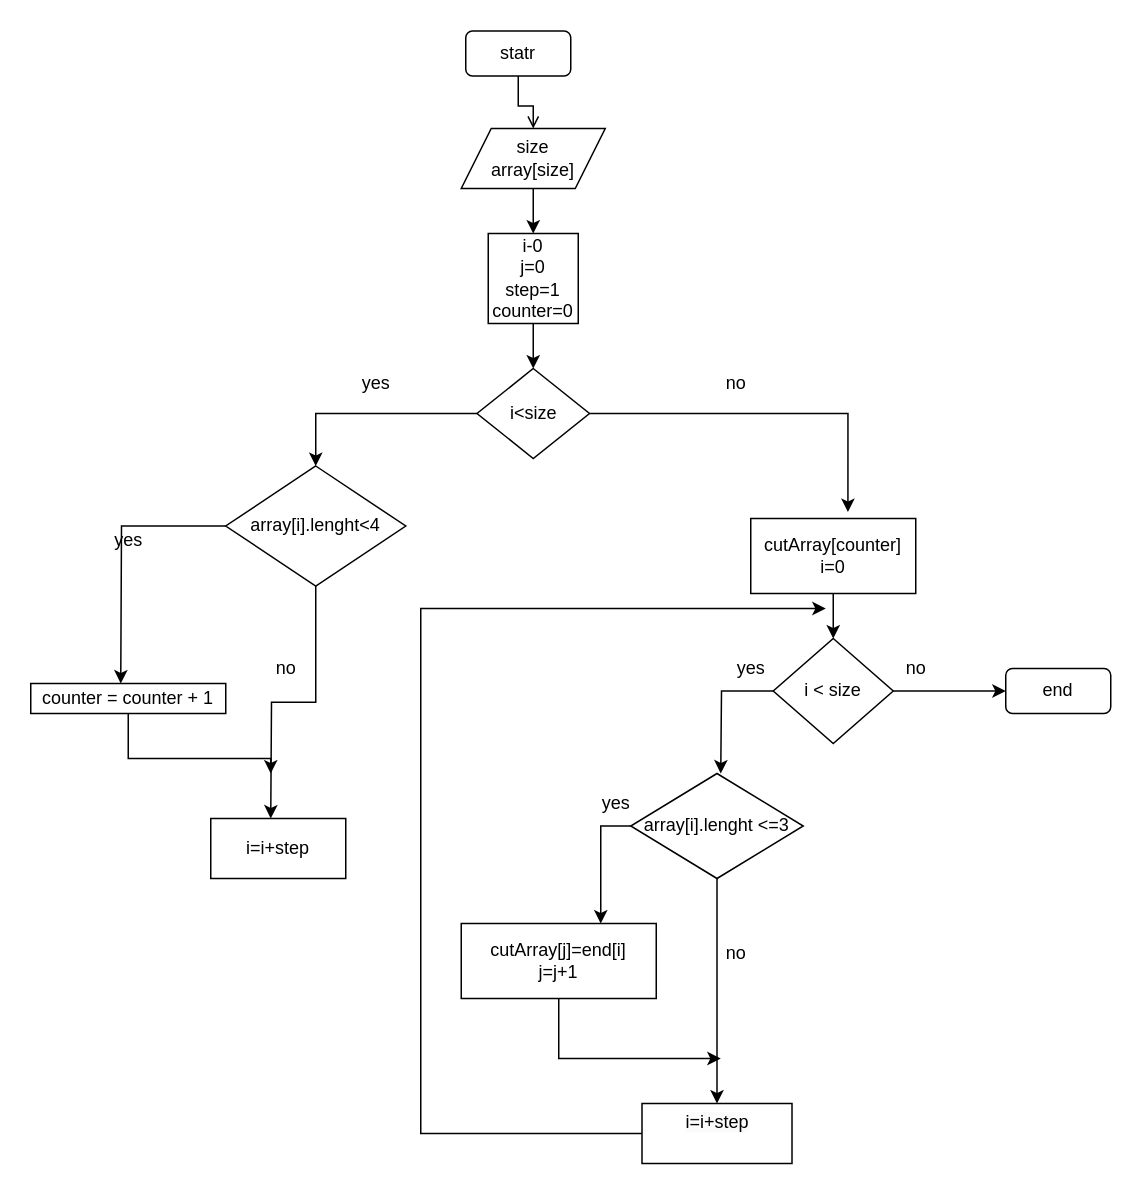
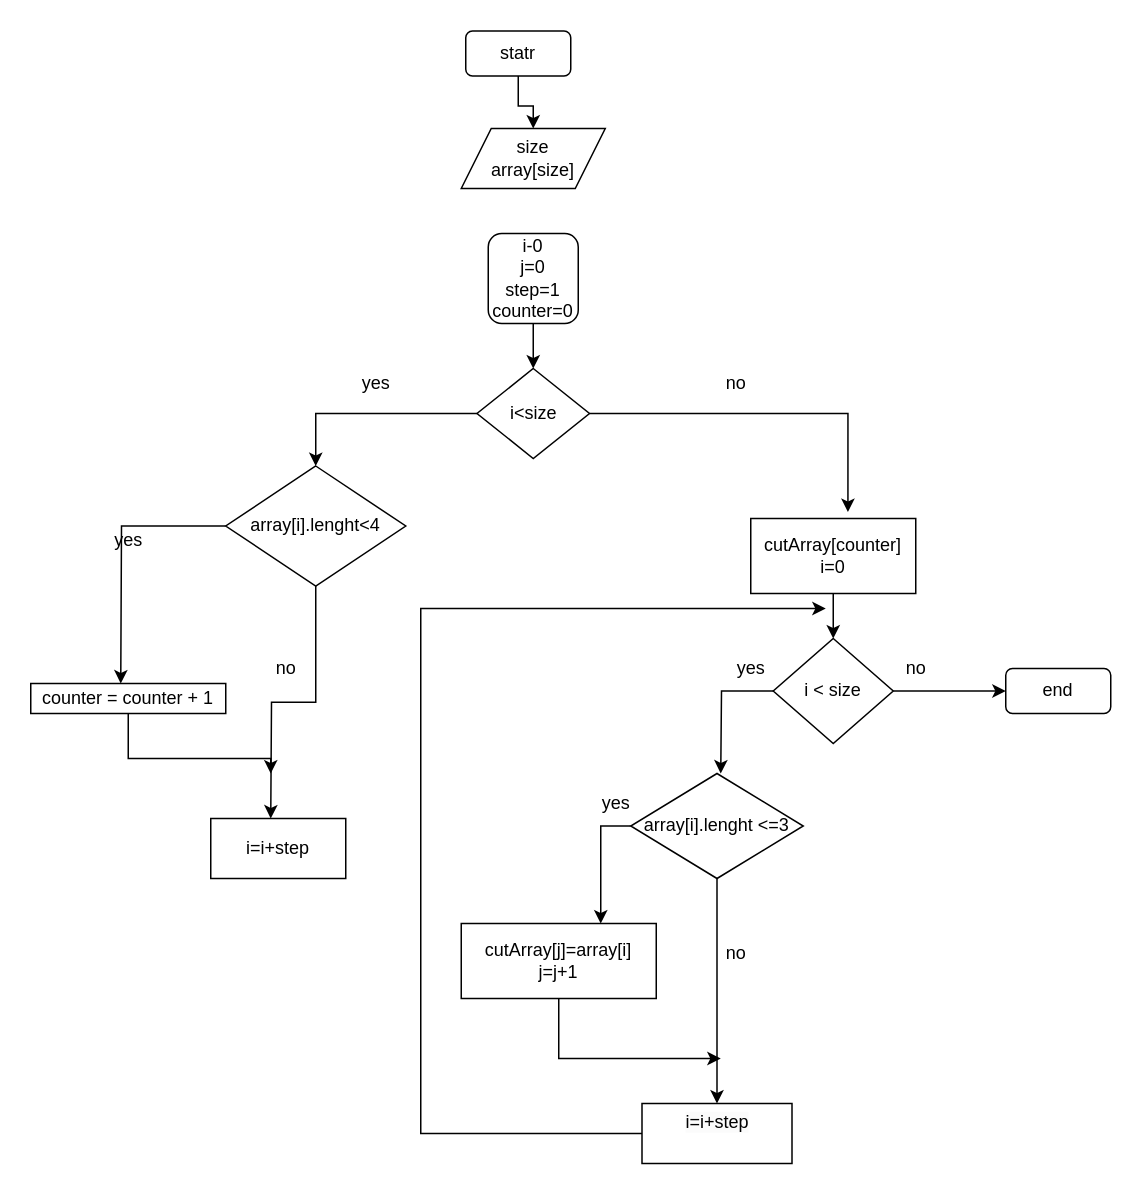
  <mxCell id="0" />
  <mxCell id="1" parent="0" />
- <mxCell id="2" value="" style="edgeStyle=orthogonalEdgeStyle;rounded=0;orthogonalLoop=1;jettySize=auto;html=1;endArrow=open;" edge="1" parent="1" source="3" target="5"><mxGeometry relative="1" as="geometry" /></mxCell>
+ <mxCell id="2" value="" style="edgeStyle=orthogonalEdgeStyle;rounded=0;orthogonalLoop=1;jettySize=auto;html=1;" edge="1" parent="1" source="3" target="5"><mxGeometry relative="1" as="geometry" /></mxCell>
  <mxCell id="3" value="&lt;font style=&quot;vertical-align: inherit;&quot;&gt;&lt;font style=&quot;vertical-align: inherit;&quot;&gt;&lt;font style=&quot;vertical-align: inherit;&quot;&gt;&lt;font style=&quot;vertical-align: inherit;&quot;&gt;&lt;font style=&quot;vertical-align: inherit;&quot;&gt;&lt;font style=&quot;vertical-align: inherit;&quot;&gt;&lt;font style=&quot;vertical-align: inherit;&quot;&gt;&lt;font style=&quot;vertical-align: inherit;&quot;&gt;&lt;font style=&quot;vertical-align: inherit;&quot;&gt;&lt;font style=&quot;vertical-align: inherit;&quot;&gt;statr&lt;/font&gt;&lt;/font&gt;&lt;/font&gt;&lt;/font&gt;&lt;/font&gt;&lt;/font&gt;&lt;/font&gt;&lt;/font&gt;&lt;/font&gt;&lt;/font&gt;" style="rounded=1;whiteSpace=wrap;html=1;" vertex="1" parent="1"><mxGeometry x="310" y="20" width="70" height="30" as="geometry" /></mxCell>
- <mxCell id="4" value="" style="edgeStyle=orthogonalEdgeStyle;rounded=0;orthogonalLoop=1;jettySize=auto;html=1;" edge="1" parent="1" source="5" target="7"><mxGeometry relative="1" as="geometry" /></mxCell>
  <mxCell id="5" value="&lt;font style=&quot;vertical-align: inherit;&quot;&gt;&lt;font style=&quot;vertical-align: inherit;&quot;&gt;size&lt;br&gt;array[size]&lt;br&gt;&lt;/font&gt;&lt;/font&gt;" style="shape=parallelogram;perimeter=parallelogramPerimeter;whiteSpace=wrap;html=1;fixedSize=1;" vertex="1" parent="1"><mxGeometry x="307" y="85" width="96" height="40" as="geometry" /></mxCell>
  <mxCell id="6" value="" style="edgeStyle=orthogonalEdgeStyle;rounded=0;orthogonalLoop=1;jettySize=auto;html=1;" edge="1" parent="1" source="7" target="10"><mxGeometry relative="1" as="geometry" /></mxCell>
- <mxCell id="7" value="i-0&lt;br&gt;j=0&lt;br&gt;step=1&lt;br&gt;counter=0" style="whiteSpace=wrap;html=1;aspect=fixed;" vertex="1" parent="1"><mxGeometry x="325" y="155" width="60" height="60" as="geometry" /></mxCell>
+ <mxCell id="7" value="i-0&lt;br&gt;j=0&lt;br&gt;step=1&lt;br&gt;counter=0" style="whiteSpace=wrap;html=1;aspect=fixed;rounded=1;" vertex="1" parent="1"><mxGeometry x="325" y="155" width="60" height="60" as="geometry" /></mxCell>
  <mxCell id="8" style="edgeStyle=orthogonalEdgeStyle;rounded=0;orthogonalLoop=1;jettySize=auto;html=1;entryX=0.5;entryY=0;entryDx=0;entryDy=0;" edge="1" parent="1" source="10" target="13"><mxGeometry relative="1" as="geometry" /></mxCell>
  <mxCell id="9" style="edgeStyle=orthogonalEdgeStyle;rounded=0;orthogonalLoop=1;jettySize=auto;html=1;entryX=0.589;entryY=-0.086;entryDx=0;entryDy=0;entryPerimeter=0;" edge="1" parent="1" source="10" target="15"><mxGeometry relative="1" as="geometry" /></mxCell>
  <mxCell id="10" value="i&amp;lt;size" style="rhombus;whiteSpace=wrap;html=1;" vertex="1" parent="1"><mxGeometry x="317.5" y="245" width="75" height="60" as="geometry" /></mxCell>
  <mxCell id="11" style="edgeStyle=orthogonalEdgeStyle;rounded=0;orthogonalLoop=1;jettySize=auto;html=1;" edge="1" parent="1" source="13"><mxGeometry relative="1" as="geometry"><mxPoint x="80" y="455" as="targetPoint" /></mxGeometry></mxCell>
  <mxCell id="12" style="edgeStyle=orthogonalEdgeStyle;rounded=0;orthogonalLoop=1;jettySize=auto;html=1;" edge="1" parent="1" source="13"><mxGeometry relative="1" as="geometry"><mxPoint x="180" y="545" as="targetPoint" /></mxGeometry></mxCell>
  <mxCell id="13" value="array[i].lenght&amp;lt;4" style="rhombus;whiteSpace=wrap;html=1;" vertex="1" parent="1"><mxGeometry x="150" y="310" width="120" height="80" as="geometry" /></mxCell>
  <mxCell id="14" value="" style="edgeStyle=orthogonalEdgeStyle;rounded=0;orthogonalLoop=1;jettySize=auto;html=1;" edge="1" parent="1" source="15" target="20"><mxGeometry relative="1" as="geometry" /></mxCell>
  <mxCell id="15" value="cutArray[counter]&lt;br&gt;i=0" style="rounded=0;whiteSpace=wrap;html=1;" vertex="1" parent="1"><mxGeometry x="500" y="345" width="110" height="50" as="geometry" /></mxCell>
  <mxCell id="16" style="edgeStyle=orthogonalEdgeStyle;rounded=0;orthogonalLoop=1;jettySize=auto;html=1;" edge="1" parent="1" source="17"><mxGeometry relative="1" as="geometry"><mxPoint x="180" y="515" as="targetPoint" /><Array as="points"><mxPoint x="85" y="505" /><mxPoint x="180" y="505" /></Array></mxGeometry></mxCell>
  <mxCell id="17" value="counter = counter + 1" style="rounded=0;whiteSpace=wrap;html=1;" vertex="1" parent="1"><mxGeometry x="20" y="455" width="130" height="20" as="geometry" /></mxCell>
  <mxCell id="18" style="edgeStyle=orthogonalEdgeStyle;rounded=0;orthogonalLoop=1;jettySize=auto;html=1;" edge="1" parent="1" source="20"><mxGeometry relative="1" as="geometry"><mxPoint x="480" y="515" as="targetPoint" /></mxGeometry></mxCell>
  <mxCell id="19" style="edgeStyle=orthogonalEdgeStyle;rounded=0;orthogonalLoop=1;jettySize=auto;html=1;entryX=0;entryY=0.5;entryDx=0;entryDy=0;" edge="1" parent="1" source="20" target="32"><mxGeometry relative="1" as="geometry" /></mxCell>
  <mxCell id="20" value="i &amp;lt; size" style="rhombus;whiteSpace=wrap;html=1;" vertex="1" parent="1"><mxGeometry x="515" y="425" width="80" height="70" as="geometry" /></mxCell>
  <mxCell id="21" style="edgeStyle=orthogonalEdgeStyle;rounded=0;orthogonalLoop=1;jettySize=auto;html=1;" edge="1" parent="1" source="23"><mxGeometry relative="1" as="geometry"><mxPoint x="400" y="615" as="targetPoint" /></mxGeometry></mxCell>
  <mxCell id="22" style="edgeStyle=orthogonalEdgeStyle;rounded=0;orthogonalLoop=1;jettySize=auto;html=1;entryX=0.5;entryY=0;entryDx=0;entryDy=0;" edge="1" parent="1" source="23" target="36"><mxGeometry relative="1" as="geometry"><mxPoint x="477.5" y="685" as="targetPoint" /></mxGeometry></mxCell>
  <mxCell id="23" value="array[i].lenght &amp;lt;=3" style="rhombus;whiteSpace=wrap;html=1;" vertex="1" parent="1"><mxGeometry x="420" y="515" width="115" height="70" as="geometry" /></mxCell>
  <mxCell id="24" style="edgeStyle=orthogonalEdgeStyle;rounded=0;orthogonalLoop=1;jettySize=auto;html=1;" edge="1" parent="1" source="25"><mxGeometry relative="1" as="geometry"><mxPoint x="480" y="705" as="targetPoint" /><Array as="points"><mxPoint x="372" y="705" /></Array></mxGeometry></mxCell>
- <mxCell id="25" value="cutArray[j]=end[i]&lt;br&gt;j=j+1" style="rounded=0;whiteSpace=wrap;html=1;" vertex="1" parent="1"><mxGeometry x="307" y="615" width="130" height="50" as="geometry" /></mxCell>
+ <mxCell id="25" value="cutArray[j]=array[i]&lt;br&gt;j=j+1" style="rounded=0;whiteSpace=wrap;html=1;" vertex="1" parent="1"><mxGeometry x="307" y="615" width="130" height="50" as="geometry" /></mxCell>
  <mxCell id="26" value="yes" style="text;html=1;align=center;verticalAlign=middle;resizable=0;points=[];autosize=1;strokeColor=none;fillColor=none;" vertex="1" parent="1"><mxGeometry x="230" y="240" width="40" height="30" as="geometry" /></mxCell>
  <mxCell id="27" value="no" style="text;html=1;align=center;verticalAlign=middle;resizable=0;points=[];autosize=1;strokeColor=none;fillColor=none;" vertex="1" parent="1"><mxGeometry x="470" y="240" width="40" height="30" as="geometry" /></mxCell>
  <mxCell id="28" value="yes" style="text;html=1;align=center;verticalAlign=middle;resizable=0;points=[];autosize=1;strokeColor=none;fillColor=none;" vertex="1" parent="1"><mxGeometry x="65" y="345" width="40" height="30" as="geometry" /></mxCell>
  <mxCell id="29" value="i=i+step" style="rounded=0;whiteSpace=wrap;html=1;" vertex="1" parent="1"><mxGeometry x="140" y="545" width="90" height="40" as="geometry" /></mxCell>
  <mxCell id="30" value="no" style="text;html=1;align=center;verticalAlign=middle;resizable=0;points=[];autosize=1;strokeColor=none;fillColor=none;" vertex="1" parent="1"><mxGeometry x="170" y="430" width="40" height="30" as="geometry" /></mxCell>
  <mxCell id="31" value="yes" style="text;html=1;align=center;verticalAlign=middle;resizable=0;points=[];autosize=1;strokeColor=none;fillColor=none;" vertex="1" parent="1"><mxGeometry x="480" y="430" width="40" height="30" as="geometry" /></mxCell>
  <mxCell id="32" value="end" style="rounded=1;whiteSpace=wrap;html=1;" vertex="1" parent="1"><mxGeometry x="670" y="445" width="70" height="30" as="geometry" /></mxCell>
  <mxCell id="33" value="no" style="text;html=1;align=center;verticalAlign=middle;resizable=0;points=[];autosize=1;strokeColor=none;fillColor=none;" vertex="1" parent="1"><mxGeometry x="590" y="430" width="40" height="30" as="geometry" /></mxCell>
  <mxCell id="34" value="yes" style="text;html=1;align=center;verticalAlign=middle;resizable=0;points=[];autosize=1;strokeColor=none;fillColor=none;" vertex="1" parent="1"><mxGeometry x="390" y="520" width="40" height="30" as="geometry" /></mxCell>
  <mxCell id="35" style="edgeStyle=orthogonalEdgeStyle;rounded=0;orthogonalLoop=1;jettySize=auto;html=1;" edge="1" parent="1" source="36"><mxGeometry relative="1" as="geometry"><mxPoint x="550" y="405" as="targetPoint" /><Array as="points"><mxPoint x="280" y="755" /><mxPoint x="280" y="405" /></Array></mxGeometry></mxCell>
  <mxCell id="36" value="&#10;&lt;span style=&quot;color: rgb(0, 0, 0); font-family: Helvetica; font-size: 12px; font-style: normal; font-variant-ligatures: normal; font-variant-caps: normal; font-weight: 400; letter-spacing: normal; orphans: 2; text-align: center; text-indent: 0px; text-transform: none; widows: 2; word-spacing: 0px; -webkit-text-stroke-width: 0px; background-color: rgb(251, 251, 251); text-decoration-thickness: initial; text-decoration-style: initial; text-decoration-color: initial; float: none; display: inline !important;&quot;&gt;i=i+step&lt;/span&gt;&#10;&#10;" style="rounded=0;whiteSpace=wrap;html=1;" vertex="1" parent="1"><mxGeometry x="427.5" y="735" width="100" height="40" as="geometry" /></mxCell>
  <mxCell id="37" value="no" style="text;html=1;align=center;verticalAlign=middle;resizable=0;points=[];autosize=1;strokeColor=none;fillColor=none;" vertex="1" parent="1"><mxGeometry x="470" y="620" width="40" height="30" as="geometry" /></mxCell>
